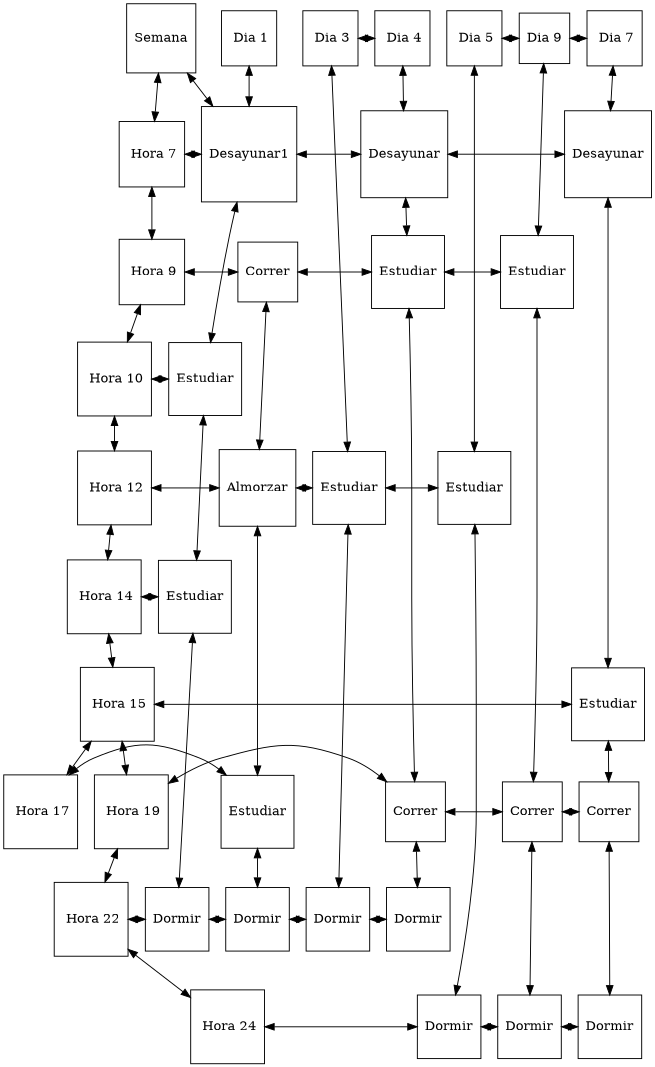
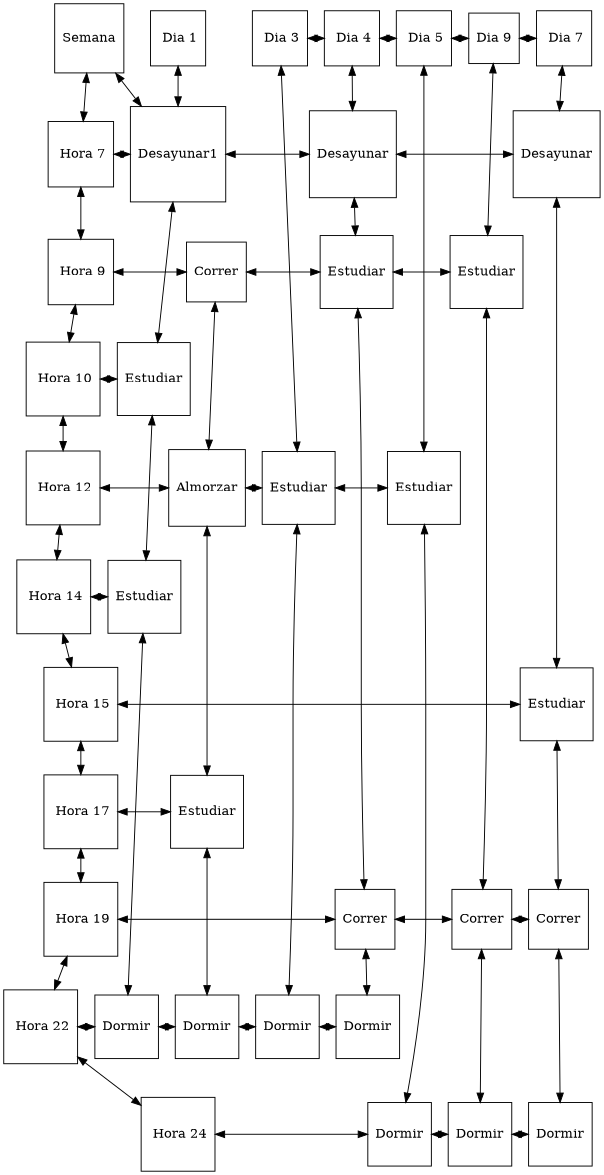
  digraph {
    node [shape=square]
    edge [constaint=false dir=both]
    n1 [label=" Hora 7"]
    n2 [label=Desayunar1]
    n3 [label=Desayunar]
    n4 [label=Desayunar]
    n5 [label=" Hora 9"]
    n6 [label=Correr]
    n7 [label=Estudiar]
    n8 [label=Estudiar]
    n9 [label=" Hora 10"]
    n10 [label=Estudiar]
    n11 [label=" Hora 12"]
    n12 [label=Almorzar]
    n13 [label=Estudiar]
    n14 [label=Estudiar]
    n15 [label=" Hora 14"]
    n16 [label=Estudiar]
    n17 [label=" Hora 15"]
    n18 [label=Estudiar]
    n19 [label=" Hora 17"]
    n20 [label=Estudiar]
    n21 [label=" Hora 19"]
    n22 [label=Correr]
    n23 [label=Correr]
    n24 [label=Correr]
    n25 [label=" Hora 22"]
    n26 [label=Dormir]
    n27 [label=Dormir]
    n28 [label=Dormir]
    n29 [label=Dormir]
    n30 [label=" Hora 24"]
    n31 [label=Dormir]
    n32 [label=Dormir]
    n33 [label=Dormir]
    n34 [label=Semana]
    n35 [label=" Dia 1"]
    n36 [label=" Dia 3"]
    n37 [label=" Dia 4"]
    n38 [label=" Dia 5"]
    n39 [label="Dia 9"]
    n40 [label=" Dia 7"]
    subgraph sub_1 {
      rank=same
      n1
      n2
      n3
      n4
    }
    subgraph sub_2 {
      rank=same
      n5
      n6
      n7
      n8
    }
    subgraph sub_3 {
      rank=same
      n9
      n10
    }
    subgraph sub_4 {
      rank=same
      n11
      n12
      n13
      n14
    }
    subgraph sub_5 {
      rank=same
      n15
      n16
    }
    subgraph sub_6 {
      rank=same
      n17
      n18
    }
    subgraph sub_7 {
      rank=same
      n19
      n20
    }
    subgraph sub_8 {
      rank=same
      n21
      n22
      n23
      n24
    }
    subgraph sub_9 {
      rank=same
      n25
      n26
      n27
      n28
      n29
    }
    subgraph sub_10 {
      rank=same
      n30
      n31
      n32
      n33
    }
    subgraph sub_11 {
      rank=same
      n34
      n35
      n36
      n37
      n38
      n39
      n40
    }
    n1 -> n2
    n1 -> n5
    n2 -> n3
    n2 -> n10
    n3 -> n4
    n3 -> n7
    n4 -> n18
    n5 -> n6
    n5 -> n9
    n6 -> n7
    n6 -> n12
    n7 -> n8
    n7 -> n22
    n8 -> n23
    n9 -> n10
    n9 -> n11
    n10 -> n16
    n11 -> n12
    n11 -> n15
    n12 -> n13
    n12 -> n20
    n13 -> n14
    n13 -> n28
    n14 -> n31
    n15 -> n16
    n15 -> n17
    n16 -> n26
    n17 -> n18
    n17 -> n19
    n18 -> n24
    n19 -> n20
-   n17 -> n21
+   n19 -> n21
    n20 -> n27
    n21 -> n22
    n21 -> n25
    n22 -> n23
    n22 -> n29
    n23 -> n24
    n23 -> n32
    n24 -> n33
    n25 -> n26
    n25 -> n30
    n26 -> n27
    n27 -> n28
    n28 -> n29
    n30 -> n31
    n31 -> n32
    n32 -> n33
    n34 -> n1
    n34 -> n2
    n35 -> n2
    n36 -> n13
    n36 -> n37
    n37 -> n3
+   n37 -> n38
    n38 -> n14
    n38 -> n39
    n39 -> n8
    n39 -> n40
    n40 -> n4
  }
